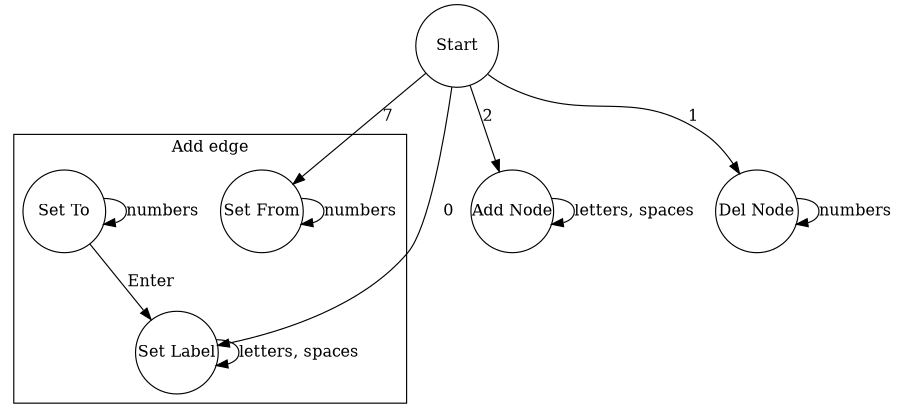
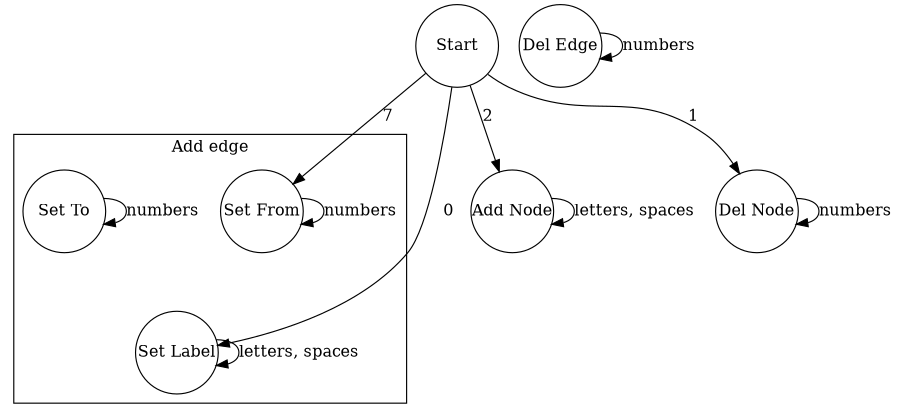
  digraph {
    rankdir=TB
    node [fixedsize=true shape=circle]
    n1 [label="Set From" width=1]
    n2 [label="Set To" width=1]
    n3 [label="Set Label" width=1]
    n4 [label=Start width=1]
    n5 [label="Add Node" width=1]
    n6 [label="Del Node" width=1]
+   n7 [label="Del Edge" width=1]
    subgraph cluster_1 {
      label="Add edge"
      n1
      n2
      n3
    }
    n1 -> n1 [label=numbers]
    n2 -> n2 [label=numbers]
-   n2 -> n3 [label=Enter]
    n3 -> n3 [label="letters, spaces"]
    n4 -> n1 [label=7]
    n4 -> n3 [label=0]
    n4 -> n5 [label=2]
    n4 -> n6 [label=1]
    n5 -> n5 [label="letters, spaces"]
    n6 -> n6 [label=numbers]
+   n7 -> n7 [label=numbers]
  }
